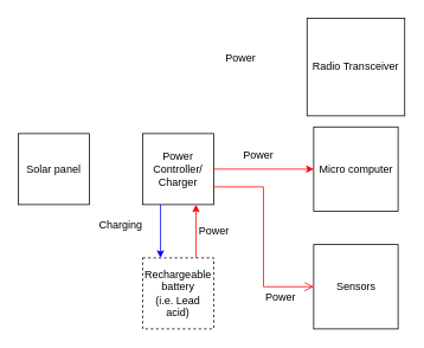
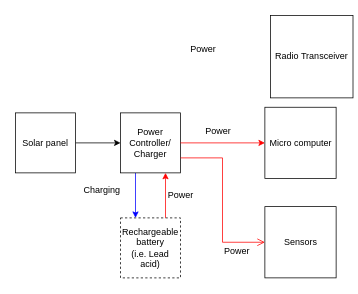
  <mxCell id="0" />
  <mxCell id="1" parent="0" />
+ <mxCell id="2" style="edgeStyle=orthogonalEdgeStyle;rounded=0;orthogonalLoop=1;jettySize=auto;html=1;exitX=1;exitY=0.5;exitDx=0;exitDy=0;entryX=0;entryY=0.5;entryDx=0;entryDy=0;" edge="1" parent="1" source="3" target="5"><mxGeometry relative="1" as="geometry" /></mxCell>
  <mxCell id="3" value="Solar panel" style="whiteSpace=wrap;html=1;aspect=fixed;" vertex="1" parent="1"><mxGeometry x="20" y="150" width="80" height="80" as="geometry" /></mxCell>
  <mxCell id="4" style="edgeStyle=orthogonalEdgeStyle;rounded=0;orthogonalLoop=1;jettySize=auto;html=1;exitX=0.25;exitY=1;exitDx=0;exitDy=0;entryX=0.25;entryY=0;entryDx=0;entryDy=0;strokeColor=#0000FF;" edge="1" parent="1" source="5" target="6"><mxGeometry relative="1" as="geometry" /></mxCell>
  <mxCell id="5" value="Power Controller/ Charger" style="whiteSpace=wrap;html=1;aspect=fixed;" vertex="1" parent="1"><mxGeometry x="160" y="150" width="80" height="80" as="geometry" /></mxCell>
  <mxCell id="6" value="Rechargeable battery&lt;br&gt;(i.e. Lead acid)" style="whiteSpace=wrap;html=1;aspect=fixed;dashed=1;" vertex="1" parent="1"><mxGeometry x="160" y="290" width="80" height="80" as="geometry" /></mxCell>
  <mxCell id="7" value="" style="endArrow=classic;html=1;rounded=0;entryX=0.75;entryY=1;entryDx=0;entryDy=0;exitX=0.75;exitY=0;exitDx=0;exitDy=0;strokeColor=#FF0000;" edge="1" parent="1" source="6" target="5"><mxGeometry width="50" height="50" relative="1" as="geometry"><mxPoint x="320" y="300" as="sourcePoint" /><mxPoint x="370" y="250" as="targetPoint" /></mxGeometry></mxCell>
  <mxCell id="8" value="Charging" style="text;html=1;align=center;verticalAlign=middle;resizable=0;points=[];autosize=1;strokeColor=none;fillColor=none;" vertex="1" parent="1"><mxGeometry x="100" y="238" width="70" height="30" as="geometry" /></mxCell>
  <mxCell id="9" value="Power" style="text;html=1;align=center;verticalAlign=middle;resizable=0;points=[];autosize=1;strokeColor=none;fillColor=none;" vertex="1" parent="1"><mxGeometry x="210" y="245" width="60" height="30" as="geometry" /></mxCell>
- <mxCell id="10" value="Radio Transceiver" style="whiteSpace=wrap;html=1;aspect=fixed;" vertex="1" parent="1"><mxGeometry x="345" y="20" width="110" height="110" as="geometry" /></mxCell>
+ <mxCell id="10" value="Radio Transceiver" style="whiteSpace=wrap;html=1;aspect=fixed;" vertex="1" parent="1"><mxGeometry x="360" y="20" width="110" height="110" as="geometry" /></mxCell>
  <mxCell id="11" value="Power" style="text;html=1;align=center;verticalAlign=middle;resizable=0;points=[];autosize=1;strokeColor=none;fillColor=none;" vertex="1" parent="1"><mxGeometry x="240" y="50" width="60" height="30" as="geometry" /></mxCell>
  <mxCell id="12" value="Micro computer" style="whiteSpace=wrap;html=1;aspect=fixed;" vertex="1" parent="1"><mxGeometry x="352.5" y="142.5" width="95" height="95" as="geometry" /></mxCell>
  <mxCell id="13" value="" style="endArrow=classic;html=1;rounded=0;exitX=1;exitY=0.5;exitDx=0;exitDy=0;entryX=0;entryY=0.5;entryDx=0;entryDy=0;strokeColor=#FF0000;" edge="1" parent="1" source="5" target="12"><mxGeometry width="50" height="50" relative="1" as="geometry"><mxPoint x="320" y="300" as="sourcePoint" /><mxPoint x="370" y="250" as="targetPoint" /></mxGeometry></mxCell>
  <mxCell id="14" value="Power" style="text;html=1;align=center;verticalAlign=middle;resizable=0;points=[];autosize=1;strokeColor=none;fillColor=none;" vertex="1" parent="1"><mxGeometry x="260" y="160" width="60" height="30" as="geometry" /></mxCell>
  <mxCell id="15" value="Sensors" style="whiteSpace=wrap;html=1;aspect=fixed;" vertex="1" parent="1"><mxGeometry x="352.5" y="275" width="95" height="95" as="geometry" /></mxCell>
  <mxCell id="16" value="" style="edgeStyle=elbowEdgeStyle;elbow=horizontal;endArrow=open;html=1;curved=0;rounded=0;endSize=8;startSize=8;exitX=1;exitY=0.75;exitDx=0;exitDy=0;strokeColor=#FF0000;" edge="1" parent="1" source="5" target="15"><mxGeometry width="50" height="50" relative="1" as="geometry"><mxPoint x="320" y="300" as="sourcePoint" /><mxPoint x="370" y="250" as="targetPoint" /></mxGeometry></mxCell>
  <mxCell id="17" value="Power" style="text;html=1;align=center;verticalAlign=middle;resizable=0;points=[];autosize=1;strokeColor=none;fillColor=none;" vertex="1" parent="1"><mxGeometry x="285" y="320" width="60" height="30" as="geometry" /></mxCell>
